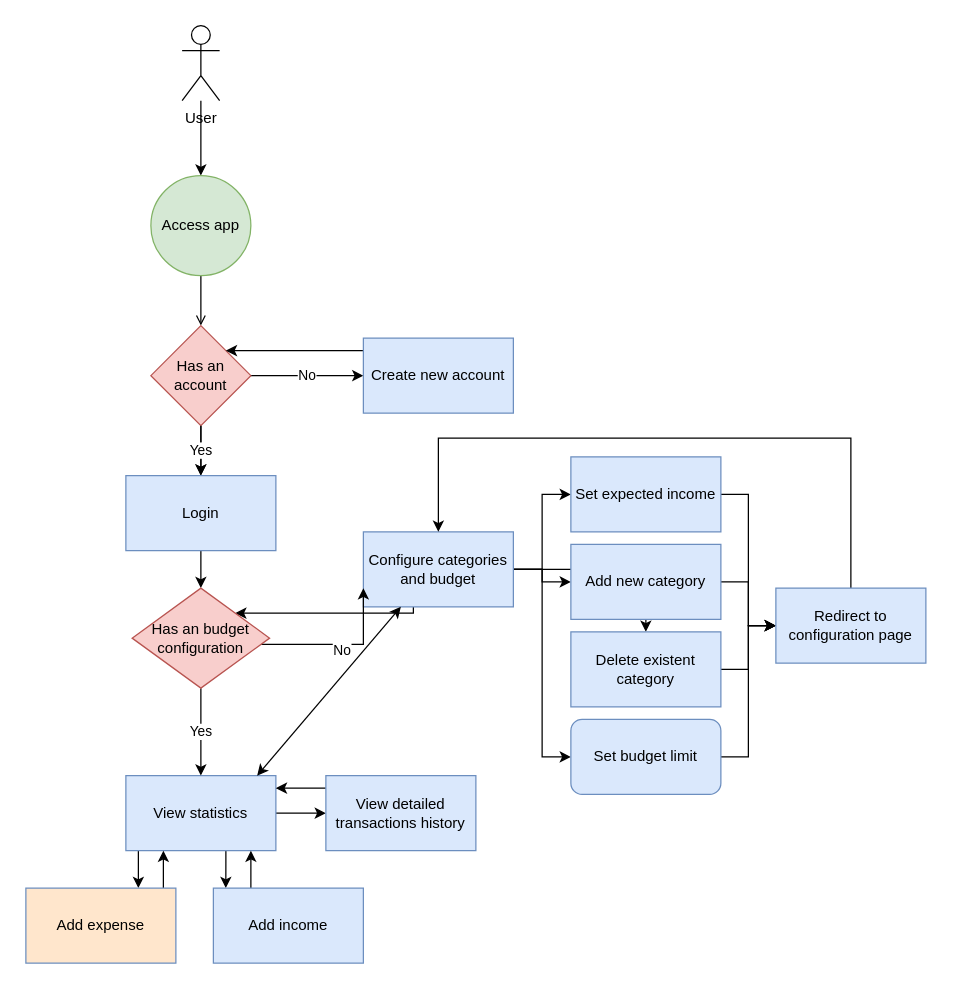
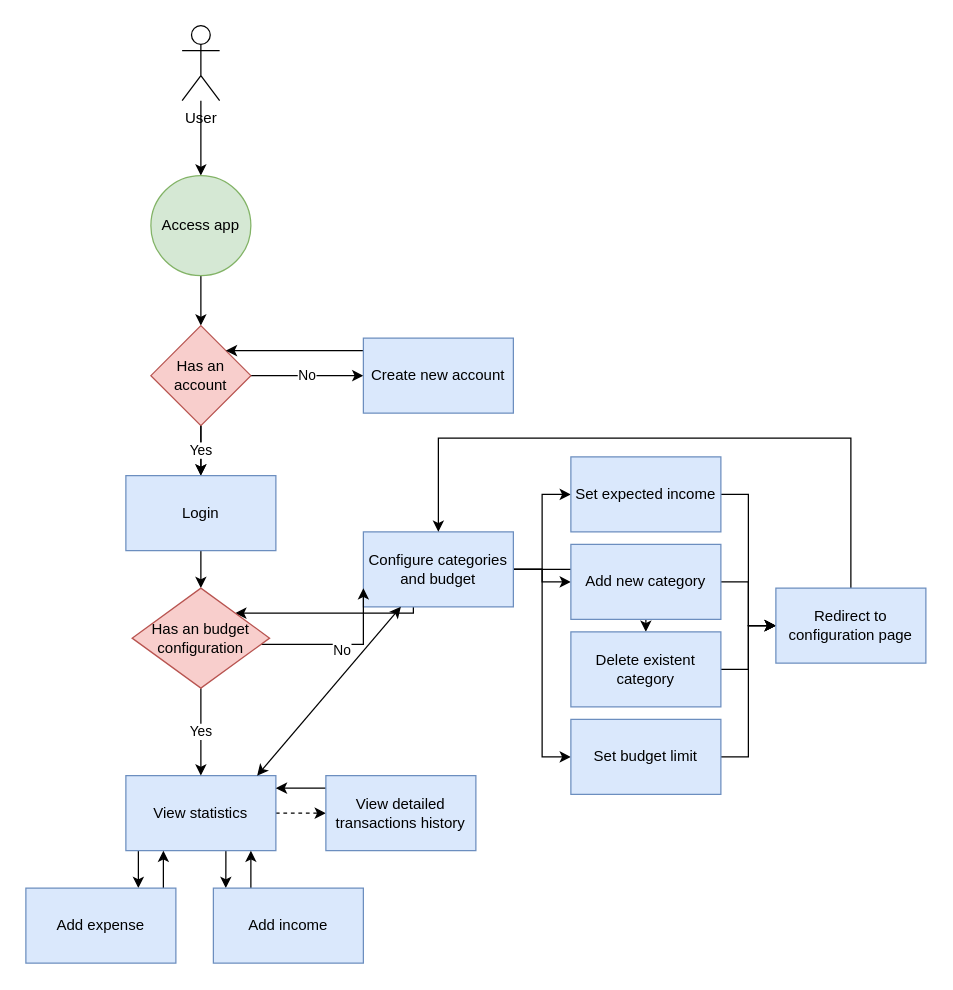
  <mxCell id="0" />
  <mxCell id="1" parent="0" />
  <mxCell id="2" style="edgeStyle=orthogonalEdgeStyle;rounded=0;orthogonalLoop=1;jettySize=auto;html=1;entryX=0.5;entryY=0;entryDx=0;entryDy=0;" parent="1" source="3" edge="1"><mxGeometry relative="1" as="geometry"><mxPoint x="160" y="140" as="targetPoint" /></mxGeometry></mxCell>
  <mxCell id="3" value="User" style="shape=umlActor;verticalLabelPosition=bottom;verticalAlign=top;html=1;outlineConnect=0;" parent="1" vertex="1"><mxGeometry x="145" y="20" width="30" height="60" as="geometry" /></mxCell>
- <mxCell id="4" style="edgeStyle=orthogonalEdgeStyle;rounded=0;orthogonalLoop=1;jettySize=auto;html=1;entryX=0.5;entryY=0;entryDx=0;entryDy=0;endArrow=open;" parent="1" source="5" target="8" edge="1"><mxGeometry relative="1" as="geometry" /></mxCell>
+ <mxCell id="4" style="edgeStyle=orthogonalEdgeStyle;rounded=0;orthogonalLoop=1;jettySize=auto;html=1;entryX=0.5;entryY=0;entryDx=0;entryDy=0;" parent="1" source="5" target="8" edge="1"><mxGeometry relative="1" as="geometry" /></mxCell>
  <mxCell id="5" value="Access app" style="ellipse;whiteSpace=wrap;html=1;aspect=fixed;fillColor=#d5e8d4;strokeColor=#82b366;" parent="1" vertex="1"><mxGeometry x="120" y="140" width="80" height="80" as="geometry" /></mxCell>
  <mxCell id="6" value="Yes" style="edgeStyle=orthogonalEdgeStyle;rounded=0;orthogonalLoop=1;jettySize=auto;html=1;" parent="1" source="8" target="11" edge="1"><mxGeometry relative="1" as="geometry" /></mxCell>
  <mxCell id="7" value="No" style="edgeStyle=orthogonalEdgeStyle;rounded=0;orthogonalLoop=1;jettySize=auto;html=1;entryX=0;entryY=0.5;entryDx=0;entryDy=0;" parent="1" source="8" target="13" edge="1"><mxGeometry relative="1" as="geometry" /></mxCell>
  <mxCell id="8" value="Has an account" style="rhombus;whiteSpace=wrap;html=1;fillColor=#f8cecc;strokeColor=#b85450;" parent="1" vertex="1"><mxGeometry x="120" y="260" width="80" height="80" as="geometry" /></mxCell>
  <mxCell id="9" style="edgeStyle=orthogonalEdgeStyle;rounded=0;orthogonalLoop=1;jettySize=auto;html=1;entryX=0.5;entryY=0;entryDx=0;entryDy=0;" parent="1" source="11" target="30" edge="1"><mxGeometry relative="1" as="geometry" /></mxCell>
  <mxCell id="10" value="Yes" style="edgeStyle=orthogonalEdgeStyle;rounded=0;orthogonalLoop=1;jettySize=auto;html=1;" edge="1" parent="1" source="8" target="11"><mxGeometry relative="1" as="geometry" /></mxCell>
  <mxCell id="11" value="Login" style="rounded=0;whiteSpace=wrap;html=1;fillColor=#dae8fc;strokeColor=#6c8ebf;" parent="1" vertex="1"><mxGeometry x="100" y="380" width="120" height="60" as="geometry" /></mxCell>
  <mxCell id="12" style="edgeStyle=orthogonalEdgeStyle;rounded=0;orthogonalLoop=1;jettySize=auto;html=1;entryX=1;entryY=0;entryDx=0;entryDy=0;" parent="1" source="13" target="8" edge="1"><mxGeometry relative="1" as="geometry"><Array as="points"><mxPoint x="320" y="280" /><mxPoint x="320" y="280" /></Array></mxGeometry></mxCell>
  <mxCell id="13" value="Create new account" style="rounded=0;whiteSpace=wrap;html=1;fillColor=#dae8fc;strokeColor=#6c8ebf;" parent="1" vertex="1"><mxGeometry x="290" y="270" width="120" height="60" as="geometry" /></mxCell>
  <mxCell id="14" style="edgeStyle=orthogonalEdgeStyle;rounded=0;orthogonalLoop=1;jettySize=auto;html=1;" parent="1" source="17" target="25" edge="1"><mxGeometry relative="1" as="geometry"><Array as="points"><mxPoint x="110" y="690" /><mxPoint x="110" y="690" /></Array></mxGeometry></mxCell>
  <mxCell id="15" style="edgeStyle=orthogonalEdgeStyle;rounded=0;orthogonalLoop=1;jettySize=auto;html=1;entryX=0.083;entryY=0;entryDx=0;entryDy=0;entryPerimeter=0;" parent="1" source="17" target="27" edge="1"><mxGeometry relative="1" as="geometry"><Array as="points"><mxPoint x="180" y="690" /><mxPoint x="180" y="690" /></Array></mxGeometry></mxCell>
- <mxCell id="16" style="edgeStyle=orthogonalEdgeStyle;rounded=0;orthogonalLoop=1;jettySize=auto;html=1;entryX=0;entryY=0.5;entryDx=0;entryDy=0;" parent="1" source="17" target="40" edge="1"><mxGeometry relative="1" as="geometry" /></mxCell>
+ <mxCell id="16" style="edgeStyle=orthogonalEdgeStyle;rounded=0;orthogonalLoop=1;jettySize=auto;html=1;entryX=0;entryY=0.5;entryDx=0;entryDy=0;dashed=1;" parent="1" source="17" target="40" edge="1"><mxGeometry relative="1" as="geometry" /></mxCell>
  <mxCell id="17" value="View statistics" style="rounded=0;whiteSpace=wrap;html=1;fillColor=#dae8fc;strokeColor=#6c8ebf;" parent="1" vertex="1"><mxGeometry x="100" y="620" width="120" height="60" as="geometry" /></mxCell>
  <mxCell id="18" style="edgeStyle=orthogonalEdgeStyle;rounded=0;orthogonalLoop=1;jettySize=auto;html=1;entryX=1;entryY=0;entryDx=0;entryDy=0;" parent="1" source="23" target="30" edge="1"><mxGeometry relative="1" as="geometry"><Array as="points"><mxPoint x="330" y="490" /><mxPoint x="330" y="490" /></Array></mxGeometry></mxCell>
  <mxCell id="19" style="edgeStyle=orthogonalEdgeStyle;rounded=0;orthogonalLoop=1;jettySize=auto;html=1;entryX=0;entryY=0.5;entryDx=0;entryDy=0;" parent="1" source="23" target="36" edge="1"><mxGeometry relative="1" as="geometry" /></mxCell>
  <mxCell id="20" style="edgeStyle=orthogonalEdgeStyle;rounded=0;orthogonalLoop=1;jettySize=auto;html=1;" parent="1" source="23" target="32" edge="1"><mxGeometry relative="1" as="geometry" /></mxCell>
  <mxCell id="21" style="edgeStyle=orthogonalEdgeStyle;rounded=0;orthogonalLoop=1;jettySize=auto;html=1;" parent="1" source="23" target="34" edge="1"><mxGeometry relative="1" as="geometry" /></mxCell>
  <mxCell id="22" style="edgeStyle=orthogonalEdgeStyle;rounded=0;orthogonalLoop=1;jettySize=auto;html=1;entryX=0;entryY=0.5;entryDx=0;entryDy=0;" parent="1" source="23" target="38" edge="1"><mxGeometry relative="1" as="geometry" /></mxCell>
  <mxCell id="23" value="Configure categories and budget" style="rounded=0;whiteSpace=wrap;html=1;fillColor=#dae8fc;strokeColor=#6c8ebf;" parent="1" vertex="1"><mxGeometry x="290" y="425" width="120" height="60" as="geometry" /></mxCell>
  <mxCell id="24" style="edgeStyle=orthogonalEdgeStyle;rounded=0;orthogonalLoop=1;jettySize=auto;html=1;" parent="1" source="25" target="17" edge="1"><mxGeometry relative="1" as="geometry"><Array as="points"><mxPoint x="130" y="690" /><mxPoint x="130" y="690" /></Array></mxGeometry></mxCell>
- <mxCell id="25" value="Add expense" style="rounded=0;whiteSpace=wrap;html=1;fillColor=#ffe6cc;strokeColor=#6c8ebf;" parent="1" vertex="1"><mxGeometry x="20" y="710" width="120" height="60" as="geometry" /></mxCell>
+ <mxCell id="25" value="Add expense" style="rounded=0;whiteSpace=wrap;html=1;fillColor=#dae8fc;strokeColor=#6c8ebf;" parent="1" vertex="1"><mxGeometry x="20" y="710" width="120" height="60" as="geometry" /></mxCell>
  <mxCell id="26" style="edgeStyle=orthogonalEdgeStyle;rounded=0;orthogonalLoop=1;jettySize=auto;html=1;" parent="1" source="27" target="17" edge="1"><mxGeometry relative="1" as="geometry"><Array as="points"><mxPoint x="200" y="700" /><mxPoint x="200" y="700" /></Array></mxGeometry></mxCell>
  <mxCell id="27" value="Add income" style="rounded=0;whiteSpace=wrap;html=1;fillColor=#dae8fc;strokeColor=#6c8ebf;" parent="1" vertex="1"><mxGeometry x="170" y="710" width="120" height="60" as="geometry" /></mxCell>
  <mxCell id="28" value="Yes" style="edgeStyle=orthogonalEdgeStyle;rounded=0;orthogonalLoop=1;jettySize=auto;html=1;entryX=0.5;entryY=0;entryDx=0;entryDy=0;" parent="1" source="30" target="17" edge="1"><mxGeometry relative="1" as="geometry" /></mxCell>
  <mxCell id="29" value="No" style="edgeStyle=orthogonalEdgeStyle;rounded=0;orthogonalLoop=1;jettySize=auto;html=1;entryX=0;entryY=0.75;entryDx=0;entryDy=0;" parent="1" source="30" target="23" edge="1"><mxGeometry x="0.075" y="-6" relative="1" as="geometry"><Array as="points"><mxPoint x="230" y="515" /><mxPoint x="230" y="515" /></Array><mxPoint x="-3" y="-1" as="offset" /></mxGeometry></mxCell>
  <mxCell id="30" value="Has an budget configuration" style="rhombus;whiteSpace=wrap;html=1;fillColor=#f8cecc;strokeColor=#b85450;" parent="1" vertex="1"><mxGeometry x="105" y="470" width="110" height="80" as="geometry" /></mxCell>
  <mxCell id="31" style="edgeStyle=orthogonalEdgeStyle;rounded=0;orthogonalLoop=1;jettySize=auto;html=1;entryX=0;entryY=0.5;entryDx=0;entryDy=0;" parent="1" source="32" target="42" edge="1"><mxGeometry relative="1" as="geometry" /></mxCell>
  <mxCell id="32" value="Add new category" style="rounded=0;whiteSpace=wrap;html=1;fillColor=#dae8fc;strokeColor=#6c8ebf;" parent="1" vertex="1"><mxGeometry x="456" y="435" width="120" height="60" as="geometry" /></mxCell>
  <mxCell id="33" style="edgeStyle=orthogonalEdgeStyle;rounded=0;orthogonalLoop=1;jettySize=auto;html=1;" parent="1" source="34" target="42" edge="1"><mxGeometry relative="1" as="geometry" /></mxCell>
  <mxCell id="34" value="Delete existent category" style="rounded=0;whiteSpace=wrap;html=1;fillColor=#dae8fc;strokeColor=#6c8ebf;" parent="1" vertex="1"><mxGeometry x="456" y="505" width="120" height="60" as="geometry" /></mxCell>
  <mxCell id="35" style="edgeStyle=orthogonalEdgeStyle;rounded=0;orthogonalLoop=1;jettySize=auto;html=1;entryX=0;entryY=0.5;entryDx=0;entryDy=0;" parent="1" source="36" target="42" edge="1"><mxGeometry relative="1" as="geometry" /></mxCell>
  <mxCell id="36" value="Set expected income" style="rounded=0;whiteSpace=wrap;html=1;fillColor=#dae8fc;strokeColor=#6c8ebf;" parent="1" vertex="1"><mxGeometry x="456" y="365" width="120" height="60" as="geometry" /></mxCell>
  <mxCell id="37" style="edgeStyle=orthogonalEdgeStyle;rounded=0;orthogonalLoop=1;jettySize=auto;html=1;entryX=0;entryY=0.5;entryDx=0;entryDy=0;" parent="1" source="38" target="42" edge="1"><mxGeometry relative="1" as="geometry" /></mxCell>
- <mxCell id="38" value="Set budget limit" style="whiteSpace=wrap;html=1;fillColor=#dae8fc;strokeColor=#6c8ebf;rounded=1;" parent="1" vertex="1"><mxGeometry x="456" y="575" width="120" height="60" as="geometry" /></mxCell>
+ <mxCell id="38" value="Set budget limit" style="rounded=0;whiteSpace=wrap;html=1;fillColor=#dae8fc;strokeColor=#6c8ebf;" parent="1" vertex="1"><mxGeometry x="456" y="575" width="120" height="60" as="geometry" /></mxCell>
  <mxCell id="39" style="edgeStyle=orthogonalEdgeStyle;rounded=0;orthogonalLoop=1;jettySize=auto;html=1;" parent="1" source="40" edge="1"><mxGeometry relative="1" as="geometry"><mxPoint x="220" y="630" as="targetPoint" /><Array as="points"><mxPoint x="220" y="630" /></Array></mxGeometry></mxCell>
  <mxCell id="40" value="View detailed transactions history" style="rounded=0;whiteSpace=wrap;html=1;fillColor=#dae8fc;strokeColor=#6c8ebf;" parent="1" vertex="1"><mxGeometry x="260" y="620" width="120" height="60" as="geometry" /></mxCell>
  <mxCell id="41" style="edgeStyle=orthogonalEdgeStyle;rounded=0;orthogonalLoop=1;jettySize=auto;html=1;entryX=0.5;entryY=0;entryDx=0;entryDy=0;" parent="1" source="42" target="23" edge="1"><mxGeometry relative="1" as="geometry"><Array as="points"><mxPoint x="680" y="350" /><mxPoint x="350" y="350" /></Array></mxGeometry></mxCell>
  <mxCell id="42" value="Redirect to configuration page" style="rounded=0;whiteSpace=wrap;html=1;fillColor=#dae8fc;strokeColor=#6c8ebf;" parent="1" vertex="1"><mxGeometry x="620" y="470" width="120" height="60" as="geometry" /></mxCell>
  <mxCell id="43" value="" style="endArrow=classic;startArrow=classic;html=1;rounded=0;entryX=0.25;entryY=1;entryDx=0;entryDy=0;" edge="1" parent="1" target="23"><mxGeometry width="50" height="50" relative="1" as="geometry"><mxPoint x="205" y="620" as="sourcePoint" /><mxPoint x="255" y="570" as="targetPoint" /></mxGeometry></mxCell>
